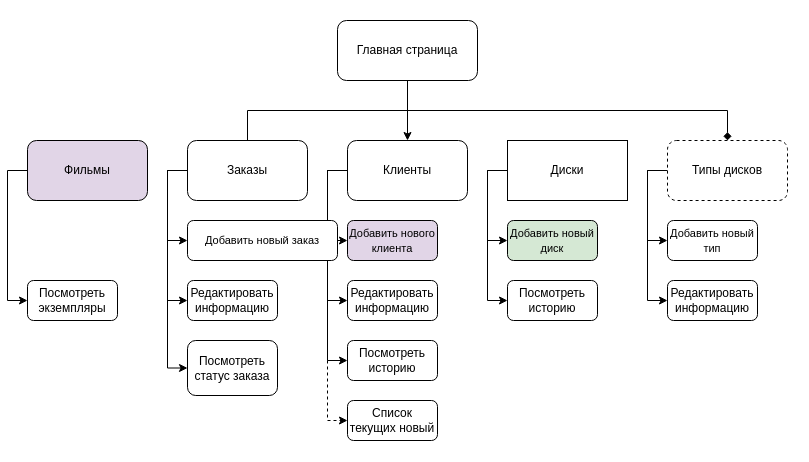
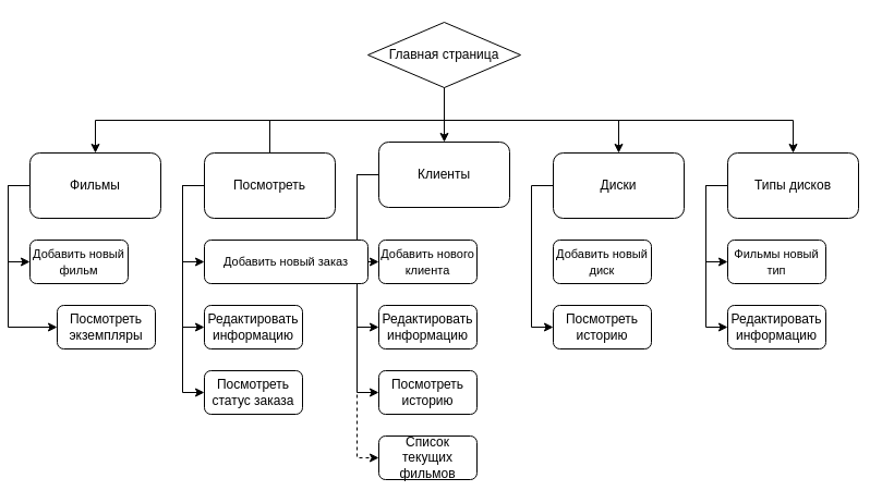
  <mxCell id="0" />
  <mxCell id="1" parent="0" />
+ <mxCell id="2" style="edgeStyle=orthogonalEdgeStyle;rounded=0;orthogonalLoop=1;jettySize=auto;html=1;exitX=0.5;exitY=1;exitDx=0;exitDy=0;entryX=0.5;entryY=0;entryDx=0;entryDy=0;" parent="1" source="7" target="10" edge="1"><mxGeometry relative="1" as="geometry" /></mxCell>
  <mxCell id="3" style="edgeStyle=orthogonalEdgeStyle;rounded=0;orthogonalLoop=1;jettySize=auto;html=1;exitX=0.5;exitY=1;exitDx=0;exitDy=0;endArrow=none;" parent="1" source="7" target="14" edge="1"><mxGeometry relative="1" as="geometry" /></mxCell>
  <mxCell id="4" style="edgeStyle=orthogonalEdgeStyle;rounded=0;orthogonalLoop=1;jettySize=auto;html=1;exitX=0.5;exitY=1;exitDx=0;exitDy=0;" parent="1" source="7" target="19" edge="1"><mxGeometry relative="1" as="geometry" /></mxCell>
- <mxCell id="6" style="edgeStyle=orthogonalEdgeStyle;rounded=0;orthogonalLoop=1;jettySize=auto;html=1;exitX=0.5;exitY=1;exitDx=0;exitDy=0;endArrow=diamond;" parent="1" source="7" target="25" edge="1"><mxGeometry relative="1" as="geometry" /></mxCell>
- <mxCell id="7" value="Главная страница" style="rounded=1;whiteSpace=wrap;html=1;" parent="1" vertex="1"><mxGeometry x="330" y="20" width="140" height="60" as="geometry" /></mxCell>
+ <mxCell id="5" style="edgeStyle=orthogonalEdgeStyle;rounded=0;orthogonalLoop=1;jettySize=auto;html=1;exitX=0.5;exitY=1;exitDx=0;exitDy=0;" parent="1" source="7" target="22" edge="1"><mxGeometry relative="1" as="geometry" /></mxCell>
+ <mxCell id="6" style="edgeStyle=orthogonalEdgeStyle;rounded=0;orthogonalLoop=1;jettySize=auto;html=1;exitX=0.5;exitY=1;exitDx=0;exitDy=0;" parent="1" source="7" target="25" edge="1"><mxGeometry relative="1" as="geometry" /></mxCell>
+ <mxCell id="7" value="Главная страница" style="rhombus;whiteSpace=wrap;html=1;" parent="1" vertex="1"><mxGeometry x="330" y="20" width="140" height="60" as="geometry" /></mxCell>
+ <mxCell id="8" style="edgeStyle=orthogonalEdgeStyle;rounded=0;orthogonalLoop=1;jettySize=auto;html=1;exitX=0;exitY=0.5;exitDx=0;exitDy=0;entryX=0;entryY=0.5;entryDx=0;entryDy=0;" parent="1" source="10" target="26" edge="1"><mxGeometry relative="1" as="geometry" /></mxCell>
  <mxCell id="9" style="edgeStyle=orthogonalEdgeStyle;rounded=0;orthogonalLoop=1;jettySize=auto;html=1;exitX=0;exitY=0.5;exitDx=0;exitDy=0;entryX=0;entryY=0.5;entryDx=0;entryDy=0;" parent="1" source="10" target="37" edge="1"><mxGeometry relative="1" as="geometry" /></mxCell>
- <mxCell id="10" value="Фильмы" style="rounded=1;whiteSpace=wrap;html=1;fillColor=#e1d5e7;" parent="1" vertex="1"><mxGeometry x="20" y="140" width="120" height="60" as="geometry" /></mxCell>
+ <mxCell id="10" value="Фильмы" style="rounded=1;whiteSpace=wrap;html=1;" parent="1" vertex="1"><mxGeometry x="20" y="140" width="120" height="60" as="geometry" /></mxCell>
  <mxCell id="11" style="edgeStyle=orthogonalEdgeStyle;rounded=0;orthogonalLoop=1;jettySize=auto;html=1;exitX=0;exitY=0.5;exitDx=0;exitDy=0;entryX=0;entryY=0.5;entryDx=0;entryDy=0;" parent="1" source="14" target="27" edge="1"><mxGeometry relative="1" as="geometry" /></mxCell>
  <mxCell id="12" style="edgeStyle=orthogonalEdgeStyle;rounded=0;orthogonalLoop=1;jettySize=auto;html=1;exitX=0;exitY=0.5;exitDx=0;exitDy=0;entryX=0;entryY=0.5;entryDx=0;entryDy=0;" parent="1" source="14" target="28" edge="1"><mxGeometry relative="1" as="geometry" /></mxCell>
  <mxCell id="13" style="edgeStyle=orthogonalEdgeStyle;rounded=0;orthogonalLoop=1;jettySize=auto;html=1;exitX=0;exitY=0.5;exitDx=0;exitDy=0;entryX=0;entryY=0.5;entryDx=0;entryDy=0;" parent="1" source="14" target="36" edge="1"><mxGeometry relative="1" as="geometry" /></mxCell>
- <mxCell id="14" value="Заказы" style="rounded=1;whiteSpace=wrap;html=1;" parent="1" vertex="1"><mxGeometry x="180" y="140" width="120" height="60" as="geometry" /></mxCell>
+ <mxCell id="14" value="Посмотреть" style="rounded=1;whiteSpace=wrap;html=1;" parent="1" vertex="1"><mxGeometry x="180" y="140" width="120" height="60" as="geometry" /></mxCell>
  <mxCell id="15" style="edgeStyle=orthogonalEdgeStyle;rounded=0;orthogonalLoop=1;jettySize=auto;html=1;exitX=0;exitY=0.5;exitDx=0;exitDy=0;entryX=0;entryY=0.5;entryDx=0;entryDy=0;" parent="1" source="19" target="29" edge="1"><mxGeometry relative="1" as="geometry" /></mxCell>
  <mxCell id="16" style="edgeStyle=orthogonalEdgeStyle;rounded=0;orthogonalLoop=1;jettySize=auto;html=1;exitX=0;exitY=0.5;exitDx=0;exitDy=0;entryX=0;entryY=0.5;entryDx=0;entryDy=0;" parent="1" source="19" target="30" edge="1"><mxGeometry relative="1" as="geometry" /></mxCell>
  <mxCell id="17" style="edgeStyle=orthogonalEdgeStyle;rounded=0;orthogonalLoop=1;jettySize=auto;html=1;exitX=0;exitY=0.5;exitDx=0;exitDy=0;entryX=0;entryY=0.5;entryDx=0;entryDy=0;" parent="1" source="19" target="34" edge="1"><mxGeometry relative="1" as="geometry" /></mxCell>
  <mxCell id="18" style="edgeStyle=orthogonalEdgeStyle;rounded=0;orthogonalLoop=1;jettySize=auto;html=1;exitX=0;exitY=0.5;exitDx=0;exitDy=0;entryX=0;entryY=0.5;entryDx=0;entryDy=0;dashed=1;" parent="1" source="19" target="35" edge="1"><mxGeometry relative="1" as="geometry" /></mxCell>
- <mxCell id="19" value="Клиенты" style="rounded=1;whiteSpace=wrap;html=1;" parent="1" vertex="1"><mxGeometry x="340" y="140" width="120" height="60" as="geometry" /></mxCell>
- <mxCell id="20" style="edgeStyle=orthogonalEdgeStyle;rounded=0;orthogonalLoop=1;jettySize=auto;html=1;exitX=0;exitY=0.5;exitDx=0;exitDy=0;entryX=0;entryY=0.5;entryDx=0;entryDy=0;" parent="1" source="22" target="31" edge="1"><mxGeometry relative="1" as="geometry" /></mxCell>
+ <mxCell id="19" value="Клиенты" style="rounded=1;whiteSpace=wrap;html=1;" parent="1" vertex="1"><mxGeometry x="340" y="130" width="120" height="60" as="geometry" /></mxCell>
  <mxCell id="21" style="edgeStyle=orthogonalEdgeStyle;rounded=0;orthogonalLoop=1;jettySize=auto;html=1;exitX=0;exitY=0.5;exitDx=0;exitDy=0;entryX=0;entryY=0.5;entryDx=0;entryDy=0;" edge="1" parent="1" source="22" target="38"><mxGeometry relative="1" as="geometry" /></mxCell>
- <mxCell id="22" value="Диски" style="whiteSpace=wrap;html=1;rounded=0;" parent="1" vertex="1"><mxGeometry x="500" y="140" width="120" height="60" as="geometry" /></mxCell>
+ <mxCell id="22" value="Диски" style="rounded=1;whiteSpace=wrap;html=1;" parent="1" vertex="1"><mxGeometry x="500" y="140" width="120" height="60" as="geometry" /></mxCell>
  <mxCell id="23" style="edgeStyle=orthogonalEdgeStyle;rounded=0;orthogonalLoop=1;jettySize=auto;html=1;exitX=0;exitY=0.5;exitDx=0;exitDy=0;entryX=0;entryY=0.5;entryDx=0;entryDy=0;" parent="1" source="25" target="32" edge="1"><mxGeometry relative="1" as="geometry" /></mxCell>
  <mxCell id="24" style="edgeStyle=orthogonalEdgeStyle;rounded=0;orthogonalLoop=1;jettySize=auto;html=1;exitX=0;exitY=0.5;exitDx=0;exitDy=0;entryX=0;entryY=0.5;entryDx=0;entryDy=0;" parent="1" source="25" target="33" edge="1"><mxGeometry relative="1" as="geometry" /></mxCell>
- <mxCell id="25" value="Типы дисков" style="rounded=1;whiteSpace=wrap;html=1;dashed=1;" parent="1" vertex="1"><mxGeometry x="660" y="140" width="120" height="60" as="geometry" /></mxCell>
+ <mxCell id="25" value="Типы дисков" style="rounded=1;whiteSpace=wrap;html=1;" parent="1" vertex="1"><mxGeometry x="660" y="140" width="120" height="60" as="geometry" /></mxCell>
+ <mxCell id="26" value="&lt;font style=&quot;font-size: 11px&quot;&gt;Добавить новый фильм&lt;br&gt;&lt;/font&gt;" style="rounded=1;whiteSpace=wrap;html=1;" parent="1" vertex="1"><mxGeometry x="20" y="220" width="90" height="40" as="geometry" /></mxCell>
  <mxCell id="27" value="&lt;font style=&quot;font-size: 11px&quot;&gt;Добавить новый заказ&lt;br&gt;&lt;/font&gt;" style="rounded=1;whiteSpace=wrap;html=1;" parent="1" vertex="1"><mxGeometry x="180" y="220" width="150" height="40" as="geometry" /></mxCell>
  <mxCell id="28" value="Редактировать информацию&lt;font style=&quot;font-size: 11px&quot;&gt;&lt;br&gt;&lt;/font&gt;" style="rounded=1;whiteSpace=wrap;html=1;" parent="1" vertex="1"><mxGeometry x="180" y="280" width="90" height="40" as="geometry" /></mxCell>
- <mxCell id="29" value="&lt;font style=&quot;font-size: 11px&quot;&gt;Добавить нового клиента&lt;br&gt;&lt;/font&gt;" style="rounded=1;whiteSpace=wrap;html=1;fillColor=#e1d5e7;" parent="1" vertex="1"><mxGeometry x="340" y="220" width="90" height="40" as="geometry" /></mxCell>
+ <mxCell id="29" value="&lt;font style=&quot;font-size: 11px&quot;&gt;Добавить нового клиента&lt;br&gt;&lt;/font&gt;" style="rounded=1;whiteSpace=wrap;html=1;" parent="1" vertex="1"><mxGeometry x="340" y="220" width="90" height="40" as="geometry" /></mxCell>
  <mxCell id="30" value="Редактировать информацию&lt;font style=&quot;font-size: 11px&quot;&gt;&lt;br&gt;&lt;/font&gt;" style="rounded=1;whiteSpace=wrap;html=1;" parent="1" vertex="1"><mxGeometry x="340" y="280" width="90" height="40" as="geometry" /></mxCell>
- <mxCell id="31" value="&lt;font style=&quot;font-size: 11px&quot;&gt;Добавить новый диск&lt;br&gt;&lt;/font&gt;" style="rounded=1;whiteSpace=wrap;html=1;fillColor=#d5e8d4;" parent="1" vertex="1"><mxGeometry x="500" y="220" width="90" height="40" as="geometry" /></mxCell>
- <mxCell id="32" value="&lt;font style=&quot;font-size: 11px&quot;&gt;Добавить новый тип&lt;br&gt;&lt;/font&gt;" style="rounded=1;whiteSpace=wrap;html=1;" parent="1" vertex="1"><mxGeometry x="660" y="220" width="90" height="40" as="geometry" /></mxCell>
+ <mxCell id="31" value="&lt;font style=&quot;font-size: 11px&quot;&gt;Добавить новый диск&lt;br&gt;&lt;/font&gt;" style="rounded=1;whiteSpace=wrap;html=1;" parent="1" vertex="1"><mxGeometry x="500" y="220" width="90" height="40" as="geometry" /></mxCell>
+ <mxCell id="32" value="&lt;font style=&quot;font-size: 11px&quot;&gt;Фильмы новый тип&lt;br&gt;&lt;/font&gt;" style="rounded=1;whiteSpace=wrap;html=1;" parent="1" vertex="1"><mxGeometry x="660" y="220" width="90" height="40" as="geometry" /></mxCell>
  <mxCell id="33" value="Редактировать информацию&lt;font style=&quot;font-size: 11px&quot;&gt;&lt;br&gt;&lt;/font&gt;" style="rounded=1;whiteSpace=wrap;html=1;" parent="1" vertex="1"><mxGeometry x="660" y="280" width="90" height="40" as="geometry" /></mxCell>
  <mxCell id="34" value="Посмотреть историю&lt;font style=&quot;font-size: 11px&quot;&gt;&lt;br&gt;&lt;/font&gt;" style="rounded=1;whiteSpace=wrap;html=1;" parent="1" vertex="1"><mxGeometry x="340" y="340" width="90" height="40" as="geometry" /></mxCell>
- <mxCell id="35" value="Список текущих новый&lt;font style=&quot;font-size: 11px&quot;&gt;&lt;br&gt;&lt;/font&gt;" style="rounded=1;whiteSpace=wrap;html=1;" parent="1" vertex="1"><mxGeometry x="340" y="400" width="90" height="40" as="geometry" /></mxCell>
- <mxCell id="36" value="Посмотреть статус заказа&lt;font style=&quot;font-size: 11px&quot;&gt;&lt;br&gt;&lt;/font&gt;" style="rounded=1;whiteSpace=wrap;html=1;" parent="1" vertex="1"><mxGeometry x="180" y="340" width="90" height="55" as="geometry" /></mxCell>
- <mxCell id="37" value="Посмотреть экземпляры&lt;font style=&quot;font-size: 11px&quot;&gt;&lt;br&gt;&lt;/font&gt;" style="rounded=1;whiteSpace=wrap;html=1;" parent="1" vertex="1"><mxGeometry x="20" y="280" width="90" height="40" as="geometry" /></mxCell>
+ <mxCell id="35" value="Список текущих фильмов&lt;font style=&quot;font-size: 11px&quot;&gt;&lt;br&gt;&lt;/font&gt;" style="rounded=1;whiteSpace=wrap;html=1;" parent="1" vertex="1"><mxGeometry x="340" y="400" width="90" height="40" as="geometry" /></mxCell>
+ <mxCell id="36" value="Посмотреть статус заказа&lt;font style=&quot;font-size: 11px&quot;&gt;&lt;br&gt;&lt;/font&gt;" style="rounded=1;whiteSpace=wrap;html=1;" parent="1" vertex="1"><mxGeometry x="180" y="340" width="90" height="40" as="geometry" /></mxCell>
+ <mxCell id="37" value="Посмотреть экземпляры&lt;font style=&quot;font-size: 11px&quot;&gt;&lt;br&gt;&lt;/font&gt;" style="rounded=1;whiteSpace=wrap;html=1;" parent="1" vertex="1"><mxGeometry x="45" y="280" width="90" height="40" as="geometry" /></mxCell>
  <mxCell id="38" value="Посмотреть историю" style="rounded=1;whiteSpace=wrap;html=1;" vertex="1" parent="1"><mxGeometry x="500" y="280" width="90" height="40" as="geometry" /></mxCell>
